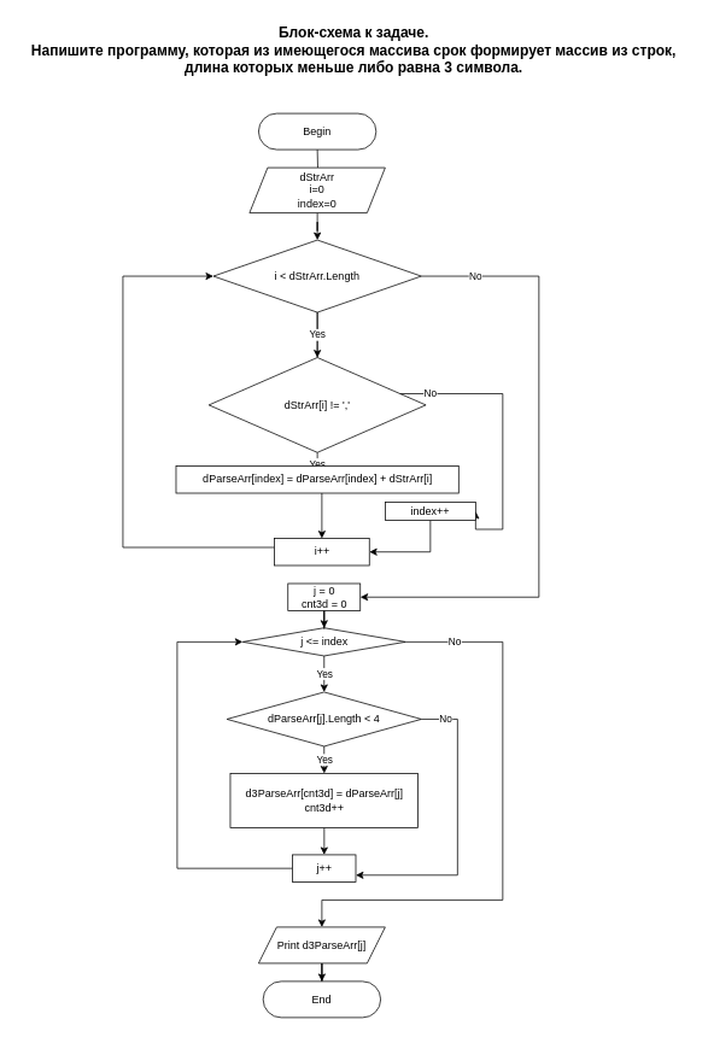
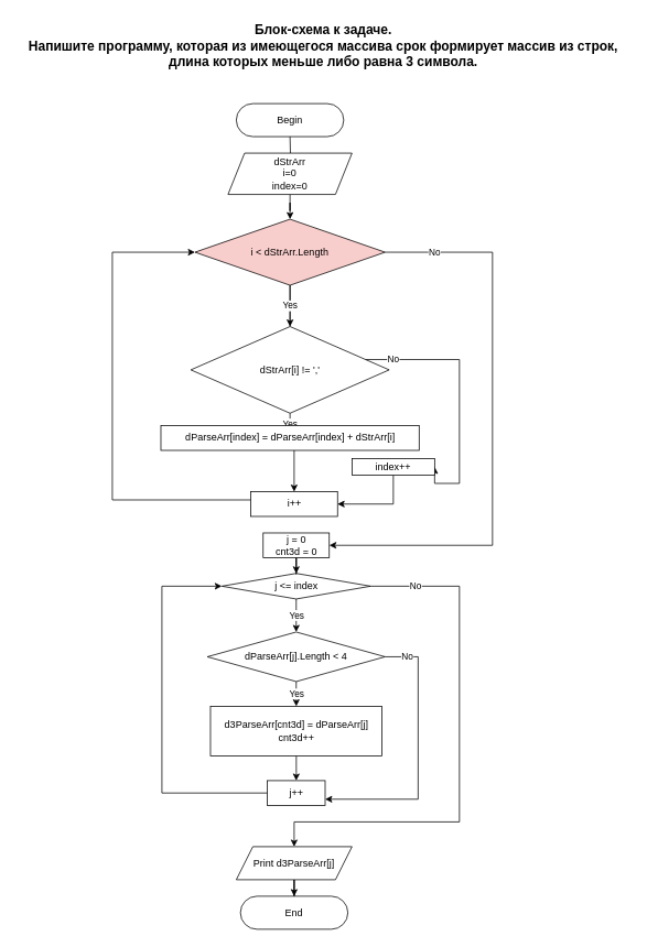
  <mxCell id="0" />
  <mxCell id="1" parent="0" />
  <mxCell id="2" value="" style="edgeStyle=orthogonalEdgeStyle;rounded=0;orthogonalLoop=1;jettySize=auto;html=1;" edge="1" parent="1" target="6"><mxGeometry relative="1" as="geometry"><mxPoint x="350" y="165" as="sourcePoint" /></mxGeometry></mxCell>
  <mxCell id="3" value="Begin" style="rounded=1;whiteSpace=wrap;html=1;arcSize=50;" vertex="1" parent="1"><mxGeometry x="285" y="125" width="130" height="40" as="geometry" /></mxCell>
  <mxCell id="4" value="End" style="rounded=1;whiteSpace=wrap;html=1;arcSize=50;" vertex="1" parent="1"><mxGeometry x="290" y="1085" width="130" height="40" as="geometry" /></mxCell>
  <mxCell id="5" style="edgeStyle=orthogonalEdgeStyle;rounded=0;orthogonalLoop=1;jettySize=auto;html=1;entryX=0.5;entryY=0;entryDx=0;entryDy=0;" edge="1" parent="1" source="6" target="10"><mxGeometry relative="1" as="geometry" /></mxCell>
  <mxCell id="6" value="&lt;div&gt;dStrArr&lt;/div&gt;&lt;div&gt;i=0&lt;br&gt;&lt;/div&gt;&lt;div&gt;index=0&lt;/div&gt;" style="shape=parallelogram;perimeter=parallelogramPerimeter;whiteSpace=wrap;html=1;fixedSize=1;" vertex="1" parent="1"><mxGeometry x="275" y="185" width="150" height="50" as="geometry" /></mxCell>
  <mxCell id="7" value="Yes" style="edgeStyle=orthogonalEdgeStyle;rounded=0;orthogonalLoop=1;jettySize=auto;html=1;startArrow=none;" edge="1" parent="1" source="14" target="12"><mxGeometry relative="1" as="geometry" /></mxCell>
  <mxCell id="8" value="" style="edgeStyle=orthogonalEdgeStyle;rounded=0;orthogonalLoop=1;jettySize=auto;html=1;" edge="1" parent="1" source="10" target="14"><mxGeometry relative="1" as="geometry" /></mxCell>
  <mxCell id="9" value="No" style="edgeStyle=orthogonalEdgeStyle;rounded=0;orthogonalLoop=1;jettySize=auto;html=1;entryX=1;entryY=0.5;entryDx=0;entryDy=0;" edge="1" parent="1" source="10" target="34"><mxGeometry x="-0.824" relative="1" as="geometry"><Array as="points"><mxPoint x="595" y="305" /><mxPoint x="595" y="660" /></Array><mxPoint as="offset" /></mxGeometry></mxCell>
- <mxCell id="10" value="i &amp;lt; dStrArr.Length" style="rhombus;whiteSpace=wrap;html=1;" vertex="1" parent="1"><mxGeometry x="235" y="265" width="230" height="80" as="geometry" /></mxCell>
+ <mxCell id="10" value="i &amp;lt; dStrArr.Length" style="rhombus;whiteSpace=wrap;html=1;fillColor=#f8cecc;" vertex="1" parent="1"><mxGeometry x="235" y="265" width="230" height="80" as="geometry" /></mxCell>
  <mxCell id="11" value="" style="edgeStyle=orthogonalEdgeStyle;rounded=0;orthogonalLoop=1;jettySize=auto;html=1;" edge="1" parent="1" source="12" target="19"><mxGeometry relative="1" as="geometry"><Array as="points"><mxPoint x="355" y="565" /><mxPoint x="355" y="565" /></Array></mxGeometry></mxCell>
  <mxCell id="12" value="dParseArr[index] = dParseArr[index] + dStrArr[i]" style="whiteSpace=wrap;html=1;" vertex="1" parent="1"><mxGeometry x="193.75" y="515" width="312.5" height="30" as="geometry" /></mxCell>
  <mxCell id="13" value="No" style="edgeStyle=orthogonalEdgeStyle;rounded=0;orthogonalLoop=1;jettySize=auto;html=1;entryX=1;entryY=0.5;entryDx=0;entryDy=0;" edge="1" parent="1" source="14" target="17"><mxGeometry x="-0.782" relative="1" as="geometry"><Array as="points"><mxPoint x="555" y="435" /><mxPoint x="555" y="585" /></Array><mxPoint as="offset" /></mxGeometry></mxCell>
  <mxCell id="14" value="dStrArr[i] != ','" style="rhombus;whiteSpace=wrap;html=1;" vertex="1" parent="1"><mxGeometry x="230" y="395" width="240" height="105" as="geometry" /></mxCell>
  <mxCell id="15" value="Yes" style="edgeStyle=orthogonalEdgeStyle;rounded=0;orthogonalLoop=1;jettySize=auto;html=1;endArrow=none;" edge="1" parent="1" source="10" target="14"><mxGeometry relative="1" as="geometry"><mxPoint x="350" y="415" as="sourcePoint" /><mxPoint x="350" y="545" as="targetPoint" /></mxGeometry></mxCell>
  <mxCell id="16" style="edgeStyle=orthogonalEdgeStyle;rounded=0;orthogonalLoop=1;jettySize=auto;html=1;entryX=1;entryY=0.5;entryDx=0;entryDy=0;" edge="1" parent="1" source="17" target="19"><mxGeometry relative="1" as="geometry"><mxPoint x="435" y="615" as="targetPoint" /><Array as="points"><mxPoint x="475" y="610" /></Array></mxGeometry></mxCell>
  <mxCell id="17" value="index++" style="rounded=0;whiteSpace=wrap;html=1;" vertex="1" parent="1"><mxGeometry x="425" y="555" width="100" height="20" as="geometry" /></mxCell>
  <mxCell id="18" style="edgeStyle=orthogonalEdgeStyle;rounded=0;orthogonalLoop=1;jettySize=auto;html=1;entryX=0;entryY=0.5;entryDx=0;entryDy=0;" edge="1" parent="1" source="19" target="10"><mxGeometry relative="1" as="geometry"><Array as="points"><mxPoint x="135" y="605" /><mxPoint x="135" y="305" /></Array></mxGeometry></mxCell>
  <mxCell id="19" value="i++" style="rounded=0;whiteSpace=wrap;html=1;" vertex="1" parent="1"><mxGeometry x="302.5" y="595" width="105" height="30" as="geometry" /></mxCell>
  <mxCell id="20" value="" style="edgeStyle=orthogonalEdgeStyle;rounded=0;orthogonalLoop=1;jettySize=auto;html=1;" edge="1" parent="1" source="21" target="4"><mxGeometry relative="1" as="geometry" /></mxCell>
  <mxCell id="21" value="Print d3ParseArr[j]" style="shape=parallelogram;perimeter=parallelogramPerimeter;whiteSpace=wrap;html=1;fixedSize=1;" vertex="1" parent="1"><mxGeometry x="285" y="1025" width="140" height="40" as="geometry" /></mxCell>
  <mxCell id="22" value="Yes" style="edgeStyle=orthogonalEdgeStyle;rounded=0;orthogonalLoop=1;jettySize=auto;html=1;" edge="1" parent="1" source="25" target="28"><mxGeometry relative="1" as="geometry" /></mxCell>
  <mxCell id="23" style="edgeStyle=orthogonalEdgeStyle;rounded=0;orthogonalLoop=1;jettySize=auto;html=1;exitX=1;exitY=0.5;exitDx=0;exitDy=0;" edge="1" parent="1" source="25" target="21"><mxGeometry relative="1" as="geometry"><Array as="points"><mxPoint x="555" y="710" /><mxPoint x="555" y="995" /><mxPoint x="355" y="995" /></Array></mxGeometry></mxCell>
  <mxCell id="24" value="No" style="edgeLabel;html=1;align=center;verticalAlign=middle;resizable=0;points=[];" vertex="1" connectable="0" parent="23"><mxGeometry x="-0.829" y="1" relative="1" as="geometry"><mxPoint x="1" y="1" as="offset" /></mxGeometry></mxCell>
  <mxCell id="25" value="j &amp;lt;= index" style="rhombus;whiteSpace=wrap;html=1;" vertex="1" parent="1"><mxGeometry x="267.5" y="694" width="180" height="31" as="geometry" /></mxCell>
  <mxCell id="26" value="Yes" style="edgeStyle=orthogonalEdgeStyle;rounded=0;orthogonalLoop=1;jettySize=auto;html=1;" edge="1" parent="1" source="28" target="30"><mxGeometry relative="1" as="geometry" /></mxCell>
  <mxCell id="27" value="No" style="edgeStyle=orthogonalEdgeStyle;rounded=0;orthogonalLoop=1;jettySize=auto;html=1;entryX=1;entryY=0.75;entryDx=0;entryDy=0;" edge="1" parent="1" source="28" target="32"><mxGeometry x="-0.832" relative="1" as="geometry"><Array as="points"><mxPoint x="505" y="795" /><mxPoint x="505" y="968" /></Array><mxPoint as="offset" /></mxGeometry></mxCell>
  <mxCell id="28" value="dParseArr[j].Length &amp;lt; 4" style="rhombus;whiteSpace=wrap;html=1;" vertex="1" parent="1"><mxGeometry x="250" y="765" width="215" height="60" as="geometry" /></mxCell>
  <mxCell id="29" value="" style="edgeStyle=orthogonalEdgeStyle;rounded=0;orthogonalLoop=1;jettySize=auto;html=1;" edge="1" parent="1" source="30" target="32"><mxGeometry relative="1" as="geometry" /></mxCell>
  <mxCell id="30" value="&lt;div&gt;d3ParseArr[cnt3d] = dParseArr[j]&lt;/div&gt;cnt3d++" style="rounded=0;whiteSpace=wrap;html=1;" vertex="1" parent="1"><mxGeometry x="253.75" y="855" width="207.5" height="60" as="geometry" /></mxCell>
  <mxCell id="31" style="edgeStyle=orthogonalEdgeStyle;rounded=0;orthogonalLoop=1;jettySize=auto;html=1;entryX=0;entryY=0.5;entryDx=0;entryDy=0;" edge="1" parent="1" source="32" target="25"><mxGeometry relative="1" as="geometry"><Array as="points"><mxPoint x="195" y="960" /><mxPoint x="195" y="710" /></Array></mxGeometry></mxCell>
  <mxCell id="32" value="j++" style="rounded=0;whiteSpace=wrap;html=1;" vertex="1" parent="1"><mxGeometry x="322.5" y="945" width="70" height="30" as="geometry" /></mxCell>
  <mxCell id="33" style="edgeStyle=orthogonalEdgeStyle;rounded=0;orthogonalLoop=1;jettySize=auto;html=1;entryX=0.5;entryY=0;entryDx=0;entryDy=0;" edge="1" parent="1" source="34" target="25"><mxGeometry relative="1" as="geometry" /></mxCell>
  <mxCell id="34" value="j = 0&lt;br&gt;cnt3d = 0" style="rounded=0;whiteSpace=wrap;html=1;" vertex="1" parent="1"><mxGeometry x="317.5" y="645" width="80" height="30" as="geometry" /></mxCell>
  <mxCell id="35" value="&lt;div style=&quot;font-size: 16px;&quot;&gt;&lt;font style=&quot;font-size: 16px;&quot;&gt;&lt;b&gt;Блок-схема к задаче. &lt;br&gt;&lt;/b&gt;&lt;/font&gt;&lt;/div&gt;&lt;div style=&quot;font-size: 16px;&quot;&gt;&lt;font style=&quot;font-size: 16px;&quot;&gt;&lt;b&gt;Напишите программу, которая из имеющегося массива срок формирует массив из строк,&lt;/b&gt;&lt;/font&gt;&lt;/div&gt;&lt;font style=&quot;font-size: 16px;&quot;&gt;&lt;b&gt;длина которых меньше либо равна 3 символа.&lt;/b&gt;&lt;/font&gt;" style="text;html=1;align=center;verticalAlign=middle;resizable=0;points=[];autosize=1;strokeColor=none;fillColor=none;" vertex="1" parent="1"><mxGeometry x="20" y="20" width="740" height="70" as="geometry" /></mxCell>
